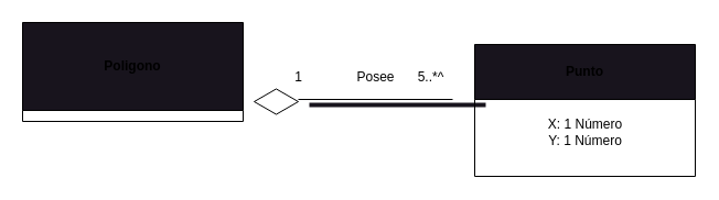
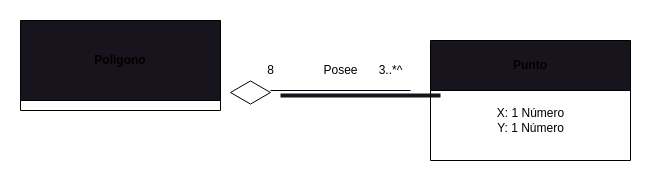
  <mxCell id="0" />
  <mxCell id="1" parent="0" />
  <mxCell id="2" value="Poligono" style="swimlane;whiteSpace=wrap;html=1;startSize=80;fillColor=#18141D;" vertex="1" parent="1"><mxGeometry x="20" y="20" width="200" height="90" as="geometry" /></mxCell>
  <mxCell id="3" value="" style="html=1;whiteSpace=wrap;aspect=fixed;shape=isoRectangle;fillColor=#FFFFFF;" vertex="1" parent="1"><mxGeometry x="230" y="80" width="40" height="24" as="geometry" /></mxCell>
  <mxCell id="4" value="" style="line;strokeWidth=4;html=1;perimeter=backbonePerimeter;points=[];outlineConnect=0;fillColor=#1A1A1A;strokeColor=#18141D;" vertex="1" parent="1"><mxGeometry x="280" y="90" width="160" height="10" as="geometry" /></mxCell>
  <mxCell id="5" value="" style="endArrow=none;html=1;fillColor=#000000;strokeColor=#000000;" edge="1" parent="1"><mxGeometry width="50" height="50" relative="1" as="geometry"><mxPoint x="270" y="90" as="sourcePoint" /><mxPoint x="410" y="90" as="targetPoint" /></mxGeometry></mxCell>
  <mxCell id="6" value="Punto" style="swimlane;whiteSpace=wrap;html=1;startSize=50;fillColor=#18141D;" vertex="1" parent="1"><mxGeometry x="430" y="40" width="200" height="120" as="geometry" /></mxCell>
  <mxCell id="7" value="X: 1 Número&lt;br/&gt;Y: 1 Número" style="text;html=1;align=center;verticalAlign=middle;resizable=0;points=[];autosize=1;strokeColor=none;fillColor=none;" vertex="1" parent="1"><mxGeometry x="485" y="100" width="90" height="40" as="geometry" /></mxCell>
- <mxCell id="8" value="1" style="text;html=1;align=center;verticalAlign=middle;resizable=0;points=[];autosize=1;strokeColor=none;fillColor=none;" vertex="1" parent="1"><mxGeometry x="255" y="55" width="30" height="30" as="geometry" /></mxCell>
+ <mxCell id="8" value="8" style="text;html=1;align=center;verticalAlign=middle;resizable=0;points=[];autosize=1;strokeColor=none;fillColor=none;" vertex="1" parent="1"><mxGeometry x="255" y="55" width="30" height="30" as="geometry" /></mxCell>
  <mxCell id="9" value="Posee" style="text;html=1;align=center;verticalAlign=middle;resizable=0;points=[];autosize=1;strokeColor=none;fillColor=none;" vertex="1" parent="1"><mxGeometry x="310" y="55" width="60" height="30" as="geometry" /></mxCell>
- <mxCell id="10" value="5..*^" style="text;html=1;align=center;verticalAlign=middle;resizable=0;points=[];autosize=1;strokeColor=none;fillColor=none;" vertex="1" parent="1"><mxGeometry x="365" y="55" width="50" height="30" as="geometry" /></mxCell>
+ <mxCell id="10" value="3..*^" style="text;html=1;align=center;verticalAlign=middle;resizable=0;points=[];autosize=1;strokeColor=none;fillColor=none;" vertex="1" parent="1"><mxGeometry x="365" y="55" width="50" height="30" as="geometry" /></mxCell>
